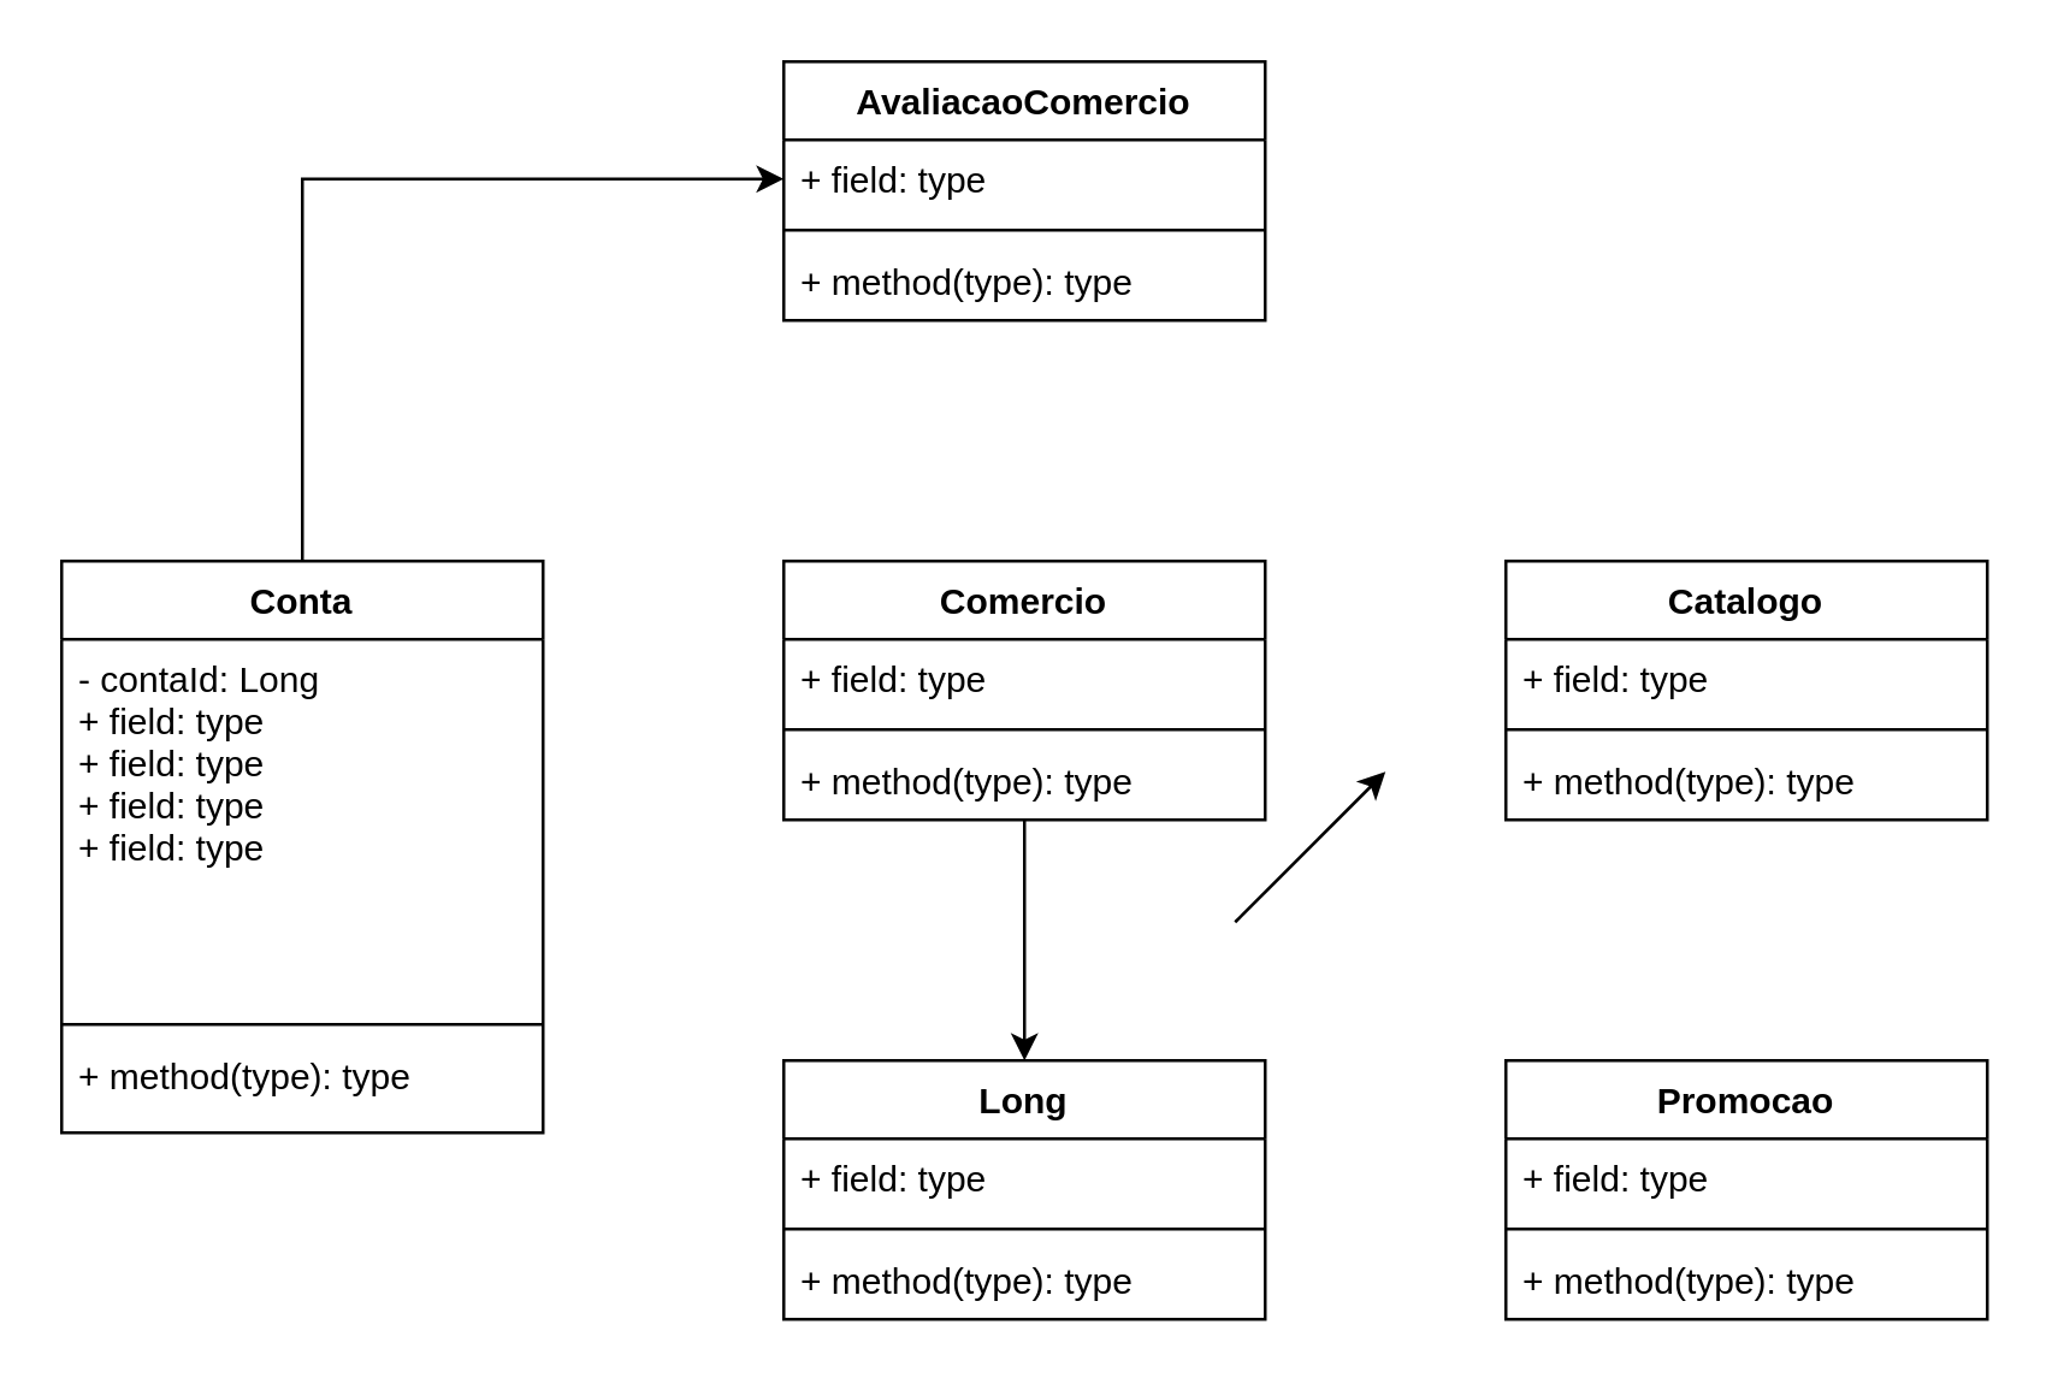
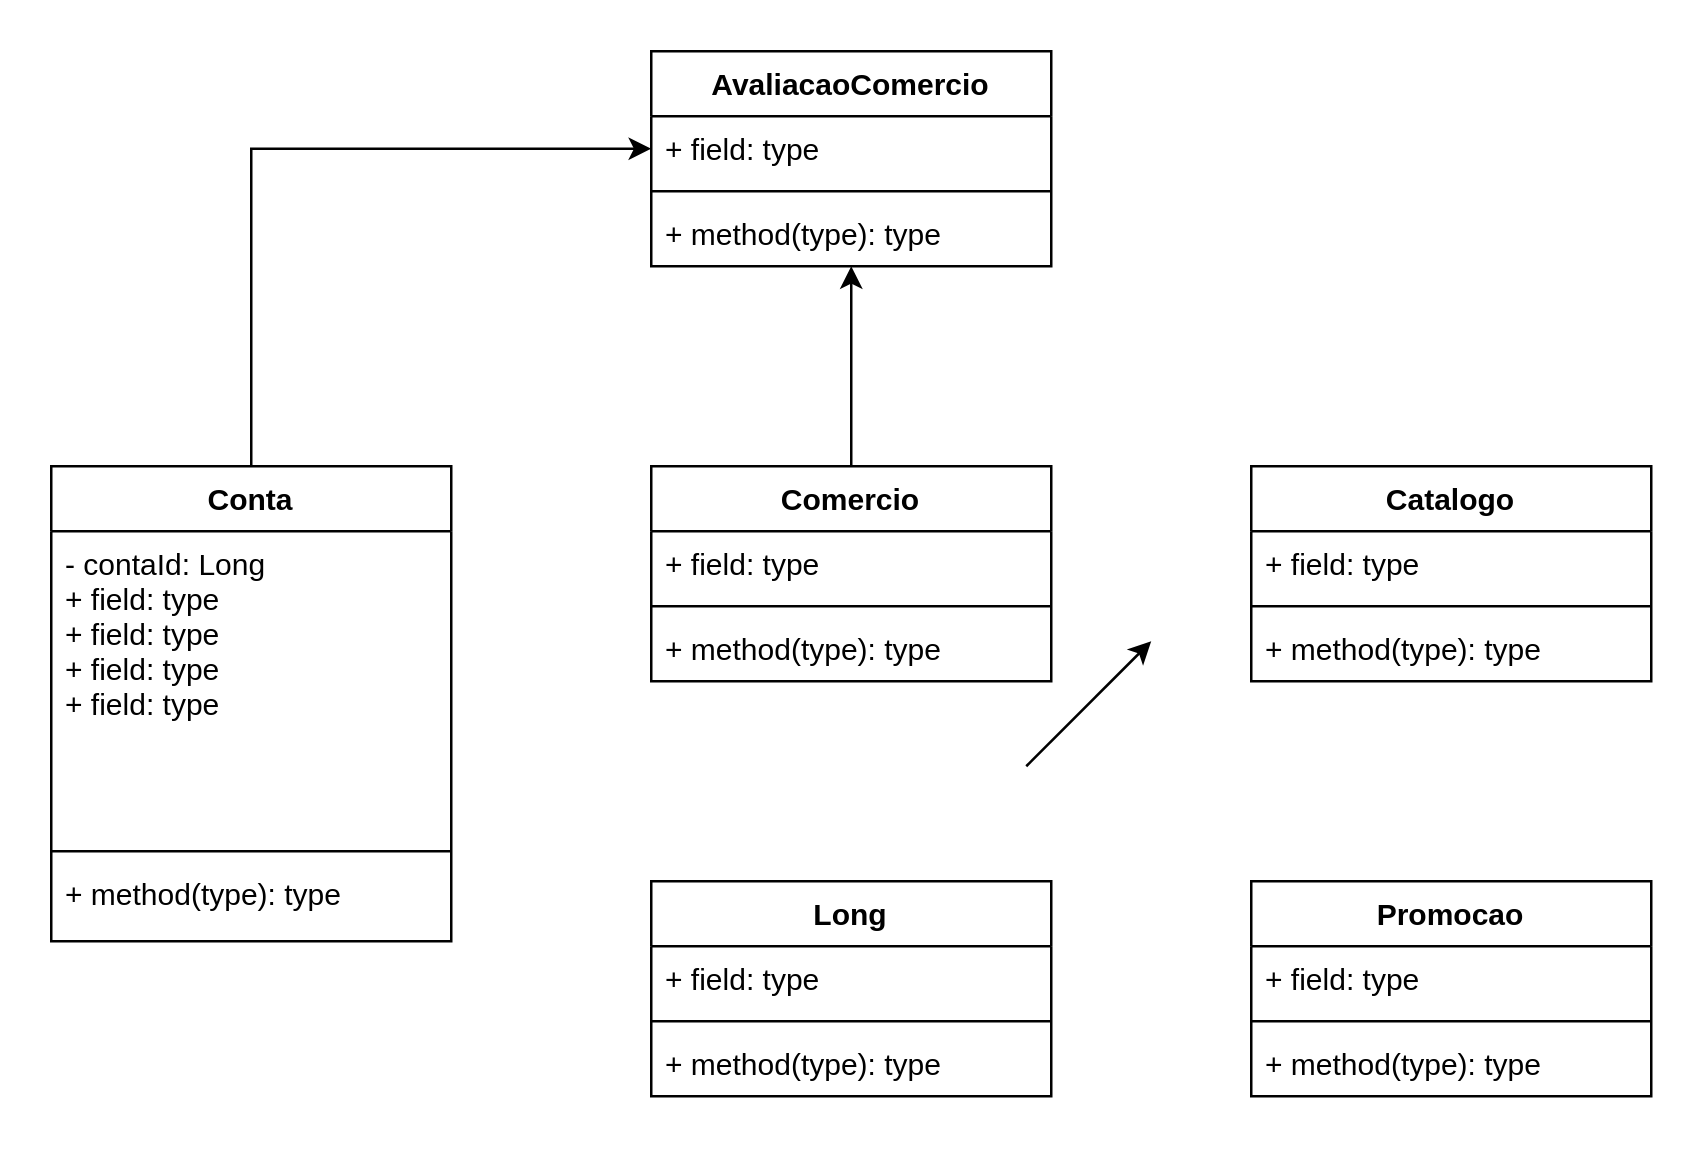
  <mxCell id="0" />
  <mxCell id="1" parent="0" />
  <mxCell id="2" style="edgeStyle=orthogonalEdgeStyle;rounded=0;orthogonalLoop=1;jettySize=auto;html=1;exitX=0.5;exitY=0;exitDx=0;exitDy=0;entryX=0;entryY=0.5;entryDx=0;entryDy=0;strokeColor=#000000;" edge="1" parent="1" source="3" target="26"><mxGeometry relative="1" as="geometry" /></mxCell>
  <mxCell id="3" value="Conta" style="swimlane;fontStyle=1;align=center;verticalAlign=top;childLayout=stackLayout;horizontal=1;startSize=26;horizontalStack=0;resizeParent=1;resizeParentMax=0;resizeLast=0;collapsible=1;marginBottom=0;" vertex="1" parent="1"><mxGeometry x="20" y="186" width="160" height="190" as="geometry" /></mxCell>
  <mxCell id="4" value="- contaId: Long&#10;+ field: type&#10;+ field: type&#10;+ field: type&#10;+ field: type" style="text;strokeColor=none;fillColor=none;align=left;verticalAlign=top;spacingLeft=4;spacingRight=4;overflow=hidden;rotatable=0;points=[[0,0.5],[1,0.5]];portConstraint=eastwest;" vertex="1" parent="3"><mxGeometry y="26" width="160" height="124" as="geometry" /></mxCell>
  <mxCell id="5" value="" style="line;strokeWidth=1;fillColor=none;align=left;verticalAlign=middle;spacingTop=-1;spacingLeft=3;spacingRight=3;rotatable=0;labelPosition=right;points=[];portConstraint=eastwest;" vertex="1" parent="3"><mxGeometry y="150" width="160" height="8" as="geometry" /></mxCell>
  <mxCell id="6" value="+ method(type): type" style="text;strokeColor=none;fillColor=none;align=left;verticalAlign=top;spacingLeft=4;spacingRight=4;overflow=hidden;rotatable=0;points=[[0,0.5],[1,0.5]];portConstraint=eastwest;" vertex="1" parent="3"><mxGeometry y="158" width="160" height="32" as="geometry" /></mxCell>
- <mxCell id="7" value="" style="edgeStyle=orthogonalEdgeStyle;rounded=0;orthogonalLoop=1;jettySize=auto;html=1;" edge="1" parent="1" source="9" target="21"><mxGeometry relative="1" as="geometry" /></mxCell>
+ <mxCell id="8" value="" style="edgeStyle=orthogonalEdgeStyle;rounded=0;orthogonalLoop=1;jettySize=auto;html=1;strokeColor=#000000;" edge="1" parent="1" source="9" target="25"><mxGeometry relative="1" as="geometry" /></mxCell>
  <mxCell id="9" value="Comercio" style="swimlane;fontStyle=1;align=center;verticalAlign=top;childLayout=stackLayout;horizontal=1;startSize=26;horizontalStack=0;resizeParent=1;resizeParentMax=0;resizeLast=0;collapsible=1;marginBottom=0;" vertex="1" parent="1"><mxGeometry x="260" y="186" width="160" height="86" as="geometry" /></mxCell>
  <mxCell id="10" value="+ field: type" style="text;strokeColor=none;fillColor=none;align=left;verticalAlign=top;spacingLeft=4;spacingRight=4;overflow=hidden;rotatable=0;points=[[0,0.5],[1,0.5]];portConstraint=eastwest;" vertex="1" parent="9"><mxGeometry y="26" width="160" height="26" as="geometry" /></mxCell>
  <mxCell id="11" value="" style="line;strokeWidth=1;fillColor=none;align=left;verticalAlign=middle;spacingTop=-1;spacingLeft=3;spacingRight=3;rotatable=0;labelPosition=right;points=[];portConstraint=eastwest;" vertex="1" parent="9"><mxGeometry y="52" width="160" height="8" as="geometry" /></mxCell>
  <mxCell id="12" value="+ method(type): type" style="text;strokeColor=none;fillColor=none;align=left;verticalAlign=top;spacingLeft=4;spacingRight=4;overflow=hidden;rotatable=0;points=[[0,0.5],[1,0.5]];portConstraint=eastwest;" vertex="1" parent="9"><mxGeometry y="60" width="160" height="26" as="geometry" /></mxCell>
  <mxCell id="13" value="Catalogo" style="swimlane;fontStyle=1;align=center;verticalAlign=top;childLayout=stackLayout;horizontal=1;startSize=26;horizontalStack=0;resizeParent=1;resizeParentMax=0;resizeLast=0;collapsible=1;marginBottom=0;" vertex="1" parent="1"><mxGeometry x="500" y="186" width="160" height="86" as="geometry" /></mxCell>
  <mxCell id="14" value="+ field: type" style="text;strokeColor=none;fillColor=none;align=left;verticalAlign=top;spacingLeft=4;spacingRight=4;overflow=hidden;rotatable=0;points=[[0,0.5],[1,0.5]];portConstraint=eastwest;" vertex="1" parent="13"><mxGeometry y="26" width="160" height="26" as="geometry" /></mxCell>
  <mxCell id="15" value="" style="line;strokeWidth=1;fillColor=none;align=left;verticalAlign=middle;spacingTop=-1;spacingLeft=3;spacingRight=3;rotatable=0;labelPosition=right;points=[];portConstraint=eastwest;" vertex="1" parent="13"><mxGeometry y="52" width="160" height="8" as="geometry" /></mxCell>
  <mxCell id="16" value="+ method(type): type" style="text;strokeColor=none;fillColor=none;align=left;verticalAlign=top;spacingLeft=4;spacingRight=4;overflow=hidden;rotatable=0;points=[[0,0.5],[1,0.5]];portConstraint=eastwest;" vertex="1" parent="13"><mxGeometry y="60" width="160" height="26" as="geometry" /></mxCell>
  <mxCell id="17" value="Promocao" style="swimlane;fontStyle=1;align=center;verticalAlign=top;childLayout=stackLayout;horizontal=1;startSize=26;horizontalStack=0;resizeParent=1;resizeParentMax=0;resizeLast=0;collapsible=1;marginBottom=0;" vertex="1" parent="1"><mxGeometry x="500" y="352" width="160" height="86" as="geometry" /></mxCell>
  <mxCell id="18" value="+ field: type" style="text;strokeColor=none;fillColor=none;align=left;verticalAlign=top;spacingLeft=4;spacingRight=4;overflow=hidden;rotatable=0;points=[[0,0.5],[1,0.5]];portConstraint=eastwest;" vertex="1" parent="17"><mxGeometry y="26" width="160" height="26" as="geometry" /></mxCell>
  <mxCell id="19" value="" style="line;strokeWidth=1;fillColor=none;align=left;verticalAlign=middle;spacingTop=-1;spacingLeft=3;spacingRight=3;rotatable=0;labelPosition=right;points=[];portConstraint=eastwest;" vertex="1" parent="17"><mxGeometry y="52" width="160" height="8" as="geometry" /></mxCell>
  <mxCell id="20" value="+ method(type): type" style="text;strokeColor=none;fillColor=none;align=left;verticalAlign=top;spacingLeft=4;spacingRight=4;overflow=hidden;rotatable=0;points=[[0,0.5],[1,0.5]];portConstraint=eastwest;" vertex="1" parent="17"><mxGeometry y="60" width="160" height="26" as="geometry" /></mxCell>
  <mxCell id="21" value="Long" style="swimlane;fontStyle=1;align=center;verticalAlign=top;childLayout=stackLayout;horizontal=1;startSize=26;horizontalStack=0;resizeParent=1;resizeParentMax=0;resizeLast=0;collapsible=1;marginBottom=0;" vertex="1" parent="1"><mxGeometry x="260" y="352" width="160" height="86" as="geometry" /></mxCell>
  <mxCell id="22" value="+ field: type" style="text;strokeColor=none;fillColor=none;align=left;verticalAlign=top;spacingLeft=4;spacingRight=4;overflow=hidden;rotatable=0;points=[[0,0.5],[1,0.5]];portConstraint=eastwest;" vertex="1" parent="21"><mxGeometry y="26" width="160" height="26" as="geometry" /></mxCell>
  <mxCell id="23" value="" style="line;strokeWidth=1;fillColor=none;align=left;verticalAlign=middle;spacingTop=-1;spacingLeft=3;spacingRight=3;rotatable=0;labelPosition=right;points=[];portConstraint=eastwest;" vertex="1" parent="21"><mxGeometry y="52" width="160" height="8" as="geometry" /></mxCell>
  <mxCell id="24" value="+ method(type): type" style="text;strokeColor=none;fillColor=none;align=left;verticalAlign=top;spacingLeft=4;spacingRight=4;overflow=hidden;rotatable=0;points=[[0,0.5],[1,0.5]];portConstraint=eastwest;" vertex="1" parent="21"><mxGeometry y="60" width="160" height="26" as="geometry" /></mxCell>
  <mxCell id="25" value="AvaliacaoComercio" style="swimlane;fontStyle=1;align=center;verticalAlign=top;childLayout=stackLayout;horizontal=1;startSize=26;horizontalStack=0;resizeParent=1;resizeParentMax=0;resizeLast=0;collapsible=1;marginBottom=0;" vertex="1" parent="1"><mxGeometry x="260" y="20" width="160" height="86" as="geometry" /></mxCell>
  <mxCell id="26" value="+ field: type" style="text;strokeColor=none;fillColor=none;align=left;verticalAlign=top;spacingLeft=4;spacingRight=4;overflow=hidden;rotatable=0;points=[[0,0.5],[1,0.5]];portConstraint=eastwest;" vertex="1" parent="25"><mxGeometry y="26" width="160" height="26" as="geometry" /></mxCell>
  <mxCell id="27" value="" style="line;strokeWidth=1;fillColor=none;align=left;verticalAlign=middle;spacingTop=-1;spacingLeft=3;spacingRight=3;rotatable=0;labelPosition=right;points=[];portConstraint=eastwest;" vertex="1" parent="25"><mxGeometry y="52" width="160" height="8" as="geometry" /></mxCell>
  <mxCell id="28" value="+ method(type): type" style="text;strokeColor=none;fillColor=none;align=left;verticalAlign=top;spacingLeft=4;spacingRight=4;overflow=hidden;rotatable=0;points=[[0,0.5],[1,0.5]];portConstraint=eastwest;" vertex="1" parent="25"><mxGeometry y="60" width="160" height="26" as="geometry" /></mxCell>
  <mxCell id="29" value="" style="endArrow=classic;html=1;strokeColor=#000000;" edge="1" parent="1"><mxGeometry width="50" height="50" relative="1" as="geometry"><mxPoint x="410" y="306" as="sourcePoint" /><mxPoint x="460" y="256" as="targetPoint" /></mxGeometry></mxCell>
